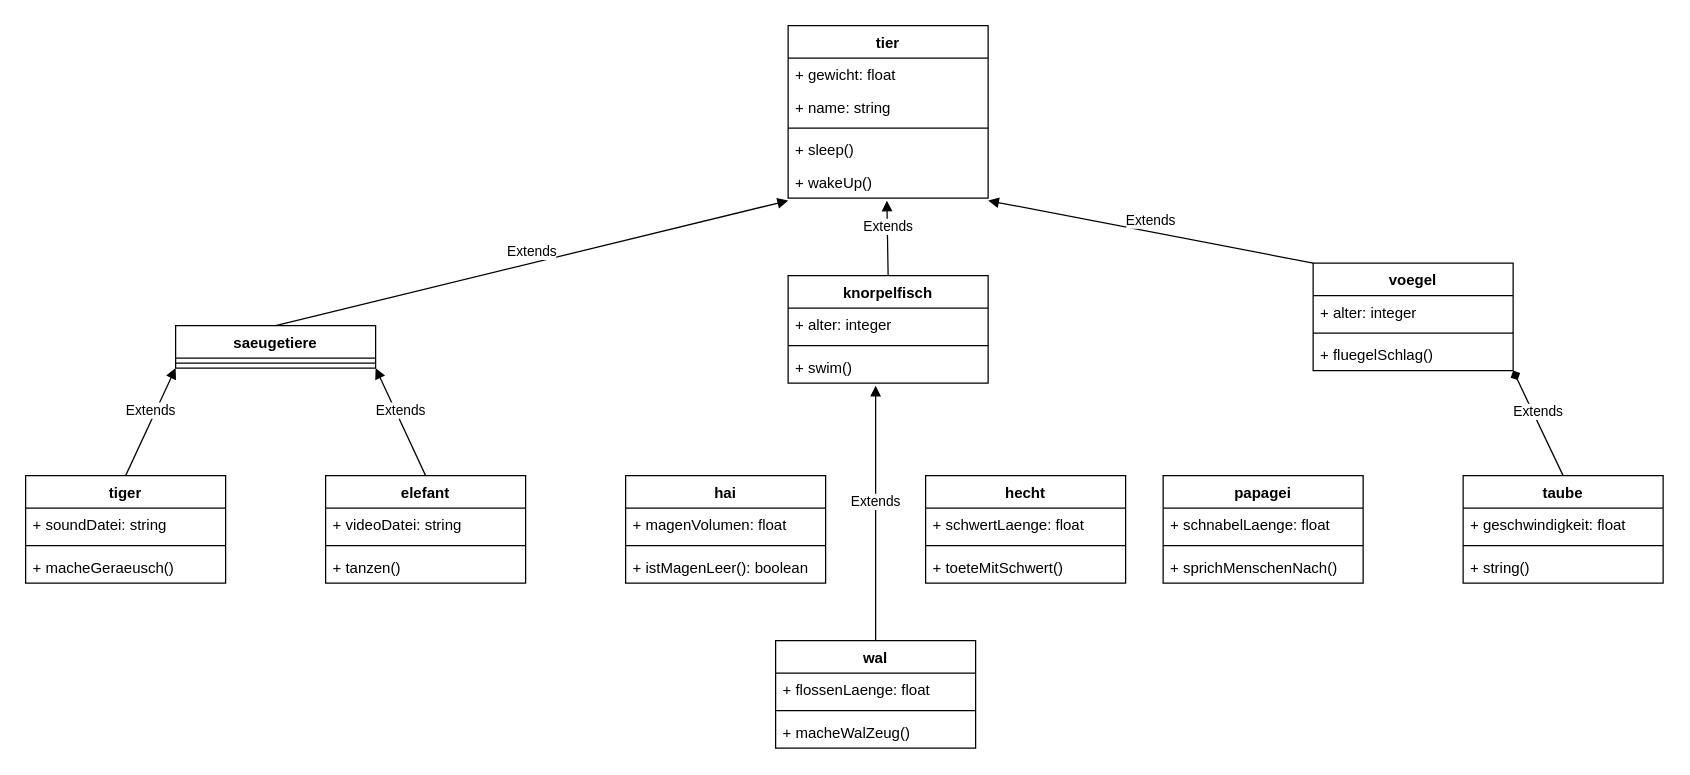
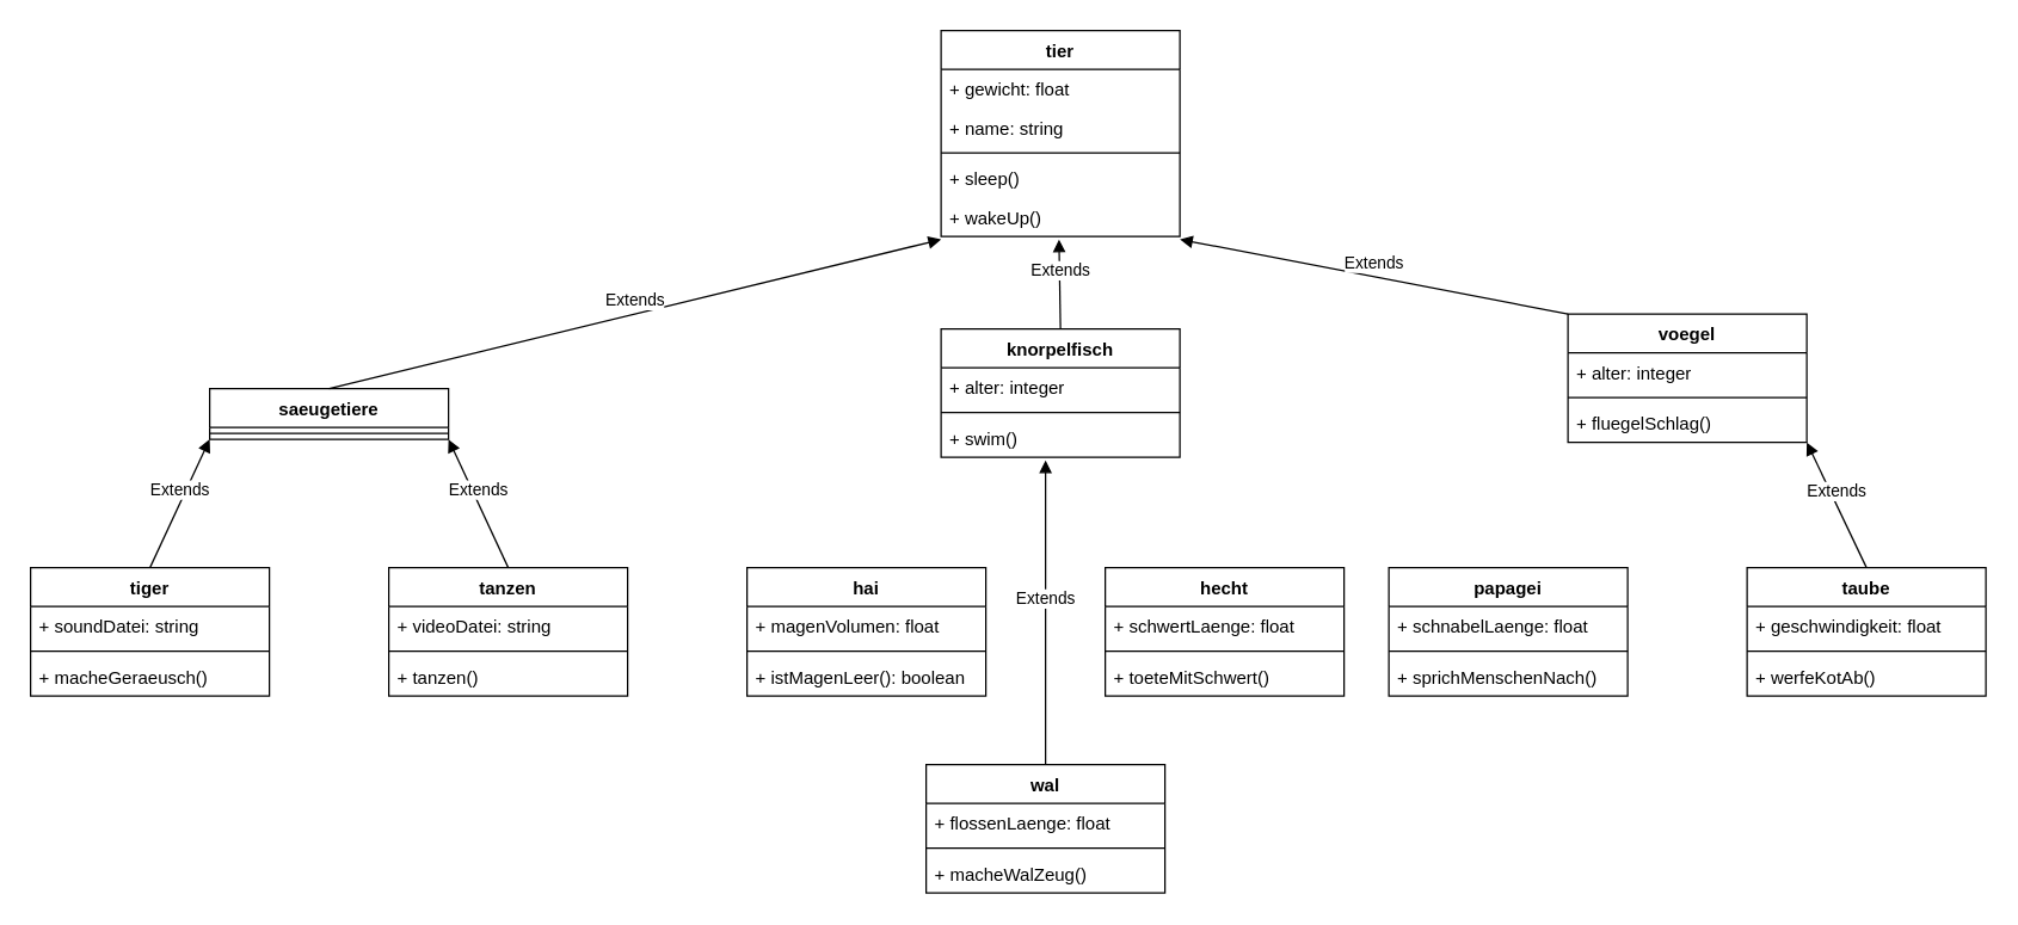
  <mxCell id="0" />
  <mxCell id="1" parent="0" />
  <mxCell id="2" value="saeugetiere" style="swimlane;fontStyle=1;align=center;verticalAlign=top;childLayout=stackLayout;horizontal=1;startSize=26;horizontalStack=0;resizeParent=1;resizeParentMax=0;resizeLast=0;collapsible=1;marginBottom=0;" vertex="1" parent="1"><mxGeometry x="140" y="260" width="160" height="34" as="geometry" /></mxCell>
  <mxCell id="3" value="" style="line;strokeWidth=1;fillColor=none;align=left;verticalAlign=middle;spacingTop=-1;spacingLeft=3;spacingRight=3;rotatable=0;labelPosition=right;points=[];portConstraint=eastwest;" vertex="1" parent="2"><mxGeometry y="26" width="160" height="8" as="geometry" /></mxCell>
  <mxCell id="4" value="tiger" style="swimlane;fontStyle=1;align=center;verticalAlign=top;childLayout=stackLayout;horizontal=1;startSize=26;horizontalStack=0;resizeParent=1;resizeParentMax=0;resizeLast=0;collapsible=1;marginBottom=0;" vertex="1" parent="1"><mxGeometry x="20" y="380" width="160" height="86" as="geometry" /></mxCell>
  <mxCell id="5" value="+ soundDatei: string" style="text;strokeColor=none;fillColor=none;align=left;verticalAlign=top;spacingLeft=4;spacingRight=4;overflow=hidden;rotatable=0;points=[[0,0.5],[1,0.5]];portConstraint=eastwest;" vertex="1" parent="4"><mxGeometry y="26" width="160" height="26" as="geometry" /></mxCell>
  <mxCell id="6" value="" style="line;strokeWidth=1;fillColor=none;align=left;verticalAlign=middle;spacingTop=-1;spacingLeft=3;spacingRight=3;rotatable=0;labelPosition=right;points=[];portConstraint=eastwest;" vertex="1" parent="4"><mxGeometry y="52" width="160" height="8" as="geometry" /></mxCell>
  <mxCell id="7" value="+ macheGeraeusch()" style="text;strokeColor=none;fillColor=none;align=left;verticalAlign=top;spacingLeft=4;spacingRight=4;overflow=hidden;rotatable=0;points=[[0,0.5],[1,0.5]];portConstraint=eastwest;" vertex="1" parent="4"><mxGeometry y="60" width="160" height="26" as="geometry" /></mxCell>
- <mxCell id="8" value="elefant" style="swimlane;fontStyle=1;align=center;verticalAlign=top;childLayout=stackLayout;horizontal=1;startSize=26;horizontalStack=0;resizeParent=1;resizeParentMax=0;resizeLast=0;collapsible=1;marginBottom=0;" vertex="1" parent="1"><mxGeometry x="260" y="380" width="160" height="86" as="geometry" /></mxCell>
+ <mxCell id="8" value="tanzen" style="swimlane;fontStyle=1;align=center;verticalAlign=top;childLayout=stackLayout;horizontal=1;startSize=26;horizontalStack=0;resizeParent=1;resizeParentMax=0;resizeLast=0;collapsible=1;marginBottom=0;" vertex="1" parent="1"><mxGeometry x="260" y="380" width="160" height="86" as="geometry" /></mxCell>
  <mxCell id="9" value="+ videoDatei: string" style="text;strokeColor=none;fillColor=none;align=left;verticalAlign=top;spacingLeft=4;spacingRight=4;overflow=hidden;rotatable=0;points=[[0,0.5],[1,0.5]];portConstraint=eastwest;" vertex="1" parent="8"><mxGeometry y="26" width="160" height="26" as="geometry" /></mxCell>
  <mxCell id="10" value="" style="line;strokeWidth=1;fillColor=none;align=left;verticalAlign=middle;spacingTop=-1;spacingLeft=3;spacingRight=3;rotatable=0;labelPosition=right;points=[];portConstraint=eastwest;" vertex="1" parent="8"><mxGeometry y="52" width="160" height="8" as="geometry" /></mxCell>
  <mxCell id="11" value="+ tanzen()" style="text;strokeColor=none;fillColor=none;align=left;verticalAlign=top;spacingLeft=4;spacingRight=4;overflow=hidden;rotatable=0;points=[[0,0.5],[1,0.5]];portConstraint=eastwest;" vertex="1" parent="8"><mxGeometry y="60" width="160" height="26" as="geometry" /></mxCell>
  <mxCell id="12" value="Extends" style="html=1;verticalAlign=bottom;endArrow=block;exitX=0.5;exitY=0;exitDx=0;exitDy=0;entryX=0;entryY=1;entryDx=0;entryDy=0;" edge="1" parent="1" source="4" target="2"><mxGeometry width="80" relative="1" as="geometry"><mxPoint x="90" y="590" as="sourcePoint" /><mxPoint x="170" y="590" as="targetPoint" /></mxGeometry></mxCell>
  <mxCell id="13" value="Extends" style="html=1;verticalAlign=bottom;endArrow=block;exitX=0.5;exitY=0;exitDx=0;exitDy=0;entryX=1;entryY=1;entryDx=0;entryDy=0;" edge="1" parent="1" source="8" target="2"><mxGeometry width="80" relative="1" as="geometry"><mxPoint x="110" y="450" as="sourcePoint" /><mxPoint x="150" y="408" as="targetPoint" /></mxGeometry></mxCell>
  <mxCell id="14" value="tier" style="swimlane;fontStyle=1;align=center;verticalAlign=top;childLayout=stackLayout;horizontal=1;startSize=26;horizontalStack=0;resizeParent=1;resizeParentMax=0;resizeLast=0;collapsible=1;marginBottom=0;" vertex="1" parent="1"><mxGeometry x="630" y="20" width="160" height="138" as="geometry" /></mxCell>
  <mxCell id="15" value="+ gewicht: float" style="text;strokeColor=none;fillColor=none;align=left;verticalAlign=top;spacingLeft=4;spacingRight=4;overflow=hidden;rotatable=0;points=[[0,0.5],[1,0.5]];portConstraint=eastwest;" vertex="1" parent="14"><mxGeometry y="26" width="160" height="26" as="geometry" /></mxCell>
  <mxCell id="16" value="+ name: string" style="text;strokeColor=none;fillColor=none;align=left;verticalAlign=top;spacingLeft=4;spacingRight=4;overflow=hidden;rotatable=0;points=[[0,0.5],[1,0.5]];portConstraint=eastwest;" vertex="1" parent="14"><mxGeometry y="52" width="160" height="26" as="geometry" /></mxCell>
  <mxCell id="17" value="" style="line;strokeWidth=1;fillColor=none;align=left;verticalAlign=middle;spacingTop=-1;spacingLeft=3;spacingRight=3;rotatable=0;labelPosition=right;points=[];portConstraint=eastwest;" vertex="1" parent="14"><mxGeometry y="78" width="160" height="8" as="geometry" /></mxCell>
  <mxCell id="18" value="+ sleep()" style="text;strokeColor=none;fillColor=none;align=left;verticalAlign=top;spacingLeft=4;spacingRight=4;overflow=hidden;rotatable=0;points=[[0,0.5],[1,0.5]];portConstraint=eastwest;" vertex="1" parent="14"><mxGeometry y="86" width="160" height="26" as="geometry" /></mxCell>
  <mxCell id="19" value="+ wakeUp()" style="text;strokeColor=none;fillColor=none;align=left;verticalAlign=top;spacingLeft=4;spacingRight=4;overflow=hidden;rotatable=0;points=[[0,0.5],[1,0.5]];portConstraint=eastwest;" vertex="1" parent="14"><mxGeometry y="112" width="160" height="26" as="geometry" /></mxCell>
  <mxCell id="20" value="hecht" style="swimlane;fontStyle=1;align=center;verticalAlign=top;childLayout=stackLayout;horizontal=1;startSize=26;horizontalStack=0;resizeParent=1;resizeParentMax=0;resizeLast=0;collapsible=1;marginBottom=0;" vertex="1" parent="1"><mxGeometry x="740" y="380" width="160" height="86" as="geometry" /></mxCell>
  <mxCell id="21" value="+ schwertLaenge: float" style="text;strokeColor=none;fillColor=none;align=left;verticalAlign=top;spacingLeft=4;spacingRight=4;overflow=hidden;rotatable=0;points=[[0,0.5],[1,0.5]];portConstraint=eastwest;" vertex="1" parent="20"><mxGeometry y="26" width="160" height="26" as="geometry" /></mxCell>
  <mxCell id="22" value="" style="line;strokeWidth=1;fillColor=none;align=left;verticalAlign=middle;spacingTop=-1;spacingLeft=3;spacingRight=3;rotatable=0;labelPosition=right;points=[];portConstraint=eastwest;" vertex="1" parent="20"><mxGeometry y="52" width="160" height="8" as="geometry" /></mxCell>
  <mxCell id="23" value="+ toeteMitSchwert()" style="text;strokeColor=none;fillColor=none;align=left;verticalAlign=top;spacingLeft=4;spacingRight=4;overflow=hidden;rotatable=0;points=[[0,0.5],[1,0.5]];portConstraint=eastwest;" vertex="1" parent="20"><mxGeometry y="60" width="160" height="26" as="geometry" /></mxCell>
  <mxCell id="24" value="hai" style="swimlane;fontStyle=1;align=center;verticalAlign=top;childLayout=stackLayout;horizontal=1;startSize=26;horizontalStack=0;resizeParent=1;resizeParentMax=0;resizeLast=0;collapsible=1;marginBottom=0;" vertex="1" parent="1"><mxGeometry x="500" y="380" width="160" height="86" as="geometry" /></mxCell>
  <mxCell id="25" value="+ magenVolumen: float" style="text;strokeColor=none;fillColor=none;align=left;verticalAlign=top;spacingLeft=4;spacingRight=4;overflow=hidden;rotatable=0;points=[[0,0.5],[1,0.5]];portConstraint=eastwest;" vertex="1" parent="24"><mxGeometry y="26" width="160" height="26" as="geometry" /></mxCell>
  <mxCell id="26" value="" style="line;strokeWidth=1;fillColor=none;align=left;verticalAlign=middle;spacingTop=-1;spacingLeft=3;spacingRight=3;rotatable=0;labelPosition=right;points=[];portConstraint=eastwest;" vertex="1" parent="24"><mxGeometry y="52" width="160" height="8" as="geometry" /></mxCell>
  <mxCell id="27" value="+ istMagenLeer(): boolean" style="text;strokeColor=none;fillColor=none;align=left;verticalAlign=top;spacingLeft=4;spacingRight=4;overflow=hidden;rotatable=0;points=[[0,0.5],[1,0.5]];portConstraint=eastwest;" vertex="1" parent="24"><mxGeometry y="60" width="160" height="26" as="geometry" /></mxCell>
  <mxCell id="28" value="voegel" style="swimlane;fontStyle=1;align=center;verticalAlign=top;childLayout=stackLayout;horizontal=1;startSize=26;horizontalStack=0;resizeParent=1;resizeParentMax=0;resizeLast=0;collapsible=1;marginBottom=0;" vertex="1" parent="1"><mxGeometry x="1050" y="210" width="160" height="86" as="geometry" /></mxCell>
  <mxCell id="29" value="+ alter: integer" style="text;strokeColor=none;fillColor=none;align=left;verticalAlign=top;spacingLeft=4;spacingRight=4;overflow=hidden;rotatable=0;points=[[0,0.5],[1,0.5]];portConstraint=eastwest;" vertex="1" parent="28"><mxGeometry y="26" width="160" height="26" as="geometry" /></mxCell>
  <mxCell id="30" value="" style="line;strokeWidth=1;fillColor=none;align=left;verticalAlign=middle;spacingTop=-1;spacingLeft=3;spacingRight=3;rotatable=0;labelPosition=right;points=[];portConstraint=eastwest;" vertex="1" parent="28"><mxGeometry y="52" width="160" height="8" as="geometry" /></mxCell>
  <mxCell id="31" value="+ fluegelSchlag()" style="text;strokeColor=none;fillColor=none;align=left;verticalAlign=top;spacingLeft=4;spacingRight=4;overflow=hidden;rotatable=0;points=[[0,0.5],[1,0.5]];portConstraint=eastwest;" vertex="1" parent="28"><mxGeometry y="60" width="160" height="26" as="geometry" /></mxCell>
  <mxCell id="32" value="taube" style="swimlane;fontStyle=1;align=center;verticalAlign=top;childLayout=stackLayout;horizontal=1;startSize=26;horizontalStack=0;resizeParent=1;resizeParentMax=0;resizeLast=0;collapsible=1;marginBottom=0;" vertex="1" parent="1"><mxGeometry x="1170" y="380" width="160" height="86" as="geometry" /></mxCell>
  <mxCell id="33" value="+ geschwindigkeit: float" style="text;strokeColor=none;fillColor=none;align=left;verticalAlign=top;spacingLeft=4;spacingRight=4;overflow=hidden;rotatable=0;points=[[0,0.5],[1,0.5]];portConstraint=eastwest;" vertex="1" parent="32"><mxGeometry y="26" width="160" height="26" as="geometry" /></mxCell>
  <mxCell id="34" value="" style="line;strokeWidth=1;fillColor=none;align=left;verticalAlign=middle;spacingTop=-1;spacingLeft=3;spacingRight=3;rotatable=0;labelPosition=right;points=[];portConstraint=eastwest;" vertex="1" parent="32"><mxGeometry y="52" width="160" height="8" as="geometry" /></mxCell>
- <mxCell id="35" value="+ string()" style="text;strokeColor=none;fillColor=none;align=left;verticalAlign=top;spacingLeft=4;spacingRight=4;overflow=hidden;rotatable=0;points=[[0,0.5],[1,0.5]];portConstraint=eastwest;" vertex="1" parent="32"><mxGeometry y="60" width="160" height="26" as="geometry" /></mxCell>
- <mxCell id="36" value="Extends" style="html=1;verticalAlign=bottom;endArrow=diamond;exitX=0.5;exitY=0;exitDx=0;exitDy=0;entryX=1;entryY=1;entryDx=0;entryDy=0;" edge="1" parent="1" source="32" target="28"><mxGeometry width="80" relative="1" as="geometry"><mxPoint x="1020" y="450" as="sourcePoint" /><mxPoint x="1060" y="408" as="targetPoint" /></mxGeometry></mxCell>
+ <mxCell id="35" value="+ werfeKotAb()" style="text;strokeColor=none;fillColor=none;align=left;verticalAlign=top;spacingLeft=4;spacingRight=4;overflow=hidden;rotatable=0;points=[[0,0.5],[1,0.5]];portConstraint=eastwest;" vertex="1" parent="32"><mxGeometry y="60" width="160" height="26" as="geometry" /></mxCell>
+ <mxCell id="36" value="Extends" style="html=1;verticalAlign=bottom;endArrow=block;exitX=0.5;exitY=0;exitDx=0;exitDy=0;entryX=1;entryY=1;entryDx=0;entryDy=0;" edge="1" parent="1" source="32" target="28"><mxGeometry width="80" relative="1" as="geometry"><mxPoint x="1020" y="450" as="sourcePoint" /><mxPoint x="1060" y="408" as="targetPoint" /></mxGeometry></mxCell>
  <mxCell id="37" value="papagei" style="swimlane;fontStyle=1;align=center;verticalAlign=top;childLayout=stackLayout;horizontal=1;startSize=26;horizontalStack=0;resizeParent=1;resizeParentMax=0;resizeLast=0;collapsible=1;marginBottom=0;" vertex="1" parent="1"><mxGeometry x="930" y="380" width="160" height="86" as="geometry" /></mxCell>
  <mxCell id="38" value="+ schnabelLaenge: float" style="text;strokeColor=none;fillColor=none;align=left;verticalAlign=top;spacingLeft=4;spacingRight=4;overflow=hidden;rotatable=0;points=[[0,0.5],[1,0.5]];portConstraint=eastwest;" vertex="1" parent="37"><mxGeometry y="26" width="160" height="26" as="geometry" /></mxCell>
  <mxCell id="39" value="" style="line;strokeWidth=1;fillColor=none;align=left;verticalAlign=middle;spacingTop=-1;spacingLeft=3;spacingRight=3;rotatable=0;labelPosition=right;points=[];portConstraint=eastwest;" vertex="1" parent="37"><mxGeometry y="52" width="160" height="8" as="geometry" /></mxCell>
  <mxCell id="40" value="+ sprichMenschenNach()" style="text;strokeColor=none;fillColor=none;align=left;verticalAlign=top;spacingLeft=4;spacingRight=4;overflow=hidden;rotatable=0;points=[[0,0.5],[1,0.5]];portConstraint=eastwest;" vertex="1" parent="37"><mxGeometry y="60" width="160" height="26" as="geometry" /></mxCell>
  <mxCell id="41" value="knorpelfisch" style="swimlane;fontStyle=1;align=center;verticalAlign=top;childLayout=stackLayout;horizontal=1;startSize=26;horizontalStack=0;resizeParent=1;resizeParentMax=0;resizeLast=0;collapsible=1;marginBottom=0;" vertex="1" parent="1"><mxGeometry x="630" y="220" width="160" height="86" as="geometry" /></mxCell>
  <mxCell id="42" value="+ alter: integer" style="text;strokeColor=none;fillColor=none;align=left;verticalAlign=top;spacingLeft=4;spacingRight=4;overflow=hidden;rotatable=0;points=[[0,0.5],[1,0.5]];portConstraint=eastwest;" vertex="1" parent="41"><mxGeometry y="26" width="160" height="26" as="geometry" /></mxCell>
  <mxCell id="43" value="" style="line;strokeWidth=1;fillColor=none;align=left;verticalAlign=middle;spacingTop=-1;spacingLeft=3;spacingRight=3;rotatable=0;labelPosition=right;points=[];portConstraint=eastwest;" vertex="1" parent="41"><mxGeometry y="52" width="160" height="8" as="geometry" /></mxCell>
  <mxCell id="44" value="+ swim()" style="text;strokeColor=none;fillColor=none;align=left;verticalAlign=top;spacingLeft=4;spacingRight=4;overflow=hidden;rotatable=0;points=[[0,0.5],[1,0.5]];portConstraint=eastwest;" vertex="1" parent="41"><mxGeometry y="60" width="160" height="26" as="geometry" /></mxCell>
  <mxCell id="45" value="Extends" style="html=1;verticalAlign=bottom;endArrow=block;exitX=0.5;exitY=0;exitDx=0;exitDy=0;" edge="1" parent="1"><mxGeometry width="80" relative="1" as="geometry"><mxPoint x="220" y="260" as="sourcePoint" /><mxPoint x="630" y="160" as="targetPoint" /></mxGeometry></mxCell>
  <mxCell id="46" value="Extends" style="html=1;verticalAlign=bottom;endArrow=block;exitX=0.5;exitY=0;exitDx=0;exitDy=0;" edge="1" parent="1" source="41"><mxGeometry width="80" relative="1" as="geometry"><mxPoint x="360" y="460" as="sourcePoint" /><mxPoint x="709" y="160" as="targetPoint" /></mxGeometry></mxCell>
  <mxCell id="47" value="Extends" style="html=1;verticalAlign=bottom;endArrow=block;exitX=0.5;exitY=0;exitDx=0;exitDy=0;" edge="1" parent="1"><mxGeometry width="80" relative="1" as="geometry"><mxPoint x="1050" y="210" as="sourcePoint" /><mxPoint x="790" y="160" as="targetPoint" /></mxGeometry></mxCell>
  <mxCell id="48" value="wal" style="swimlane;fontStyle=1;align=center;verticalAlign=top;childLayout=stackLayout;horizontal=1;startSize=26;horizontalStack=0;resizeParent=1;resizeParentMax=0;resizeLast=0;collapsible=1;marginBottom=0;" vertex="1" parent="1"><mxGeometry x="620" y="512" width="160" height="86" as="geometry" /></mxCell>
  <mxCell id="49" value="+ flossenLaenge: float" style="text;strokeColor=none;fillColor=none;align=left;verticalAlign=top;spacingLeft=4;spacingRight=4;overflow=hidden;rotatable=0;points=[[0,0.5],[1,0.5]];portConstraint=eastwest;" vertex="1" parent="48"><mxGeometry y="26" width="160" height="26" as="geometry" /></mxCell>
  <mxCell id="50" value="" style="line;strokeWidth=1;fillColor=none;align=left;verticalAlign=middle;spacingTop=-1;spacingLeft=3;spacingRight=3;rotatable=0;labelPosition=right;points=[];portConstraint=eastwest;" vertex="1" parent="48"><mxGeometry y="52" width="160" height="8" as="geometry" /></mxCell>
  <mxCell id="51" value="+ macheWalZeug()" style="text;strokeColor=none;fillColor=none;align=left;verticalAlign=top;spacingLeft=4;spacingRight=4;overflow=hidden;rotatable=0;points=[[0,0.5],[1,0.5]];portConstraint=eastwest;" vertex="1" parent="48"><mxGeometry y="60" width="160" height="26" as="geometry" /></mxCell>
  <mxCell id="52" value="Extends" style="html=1;verticalAlign=bottom;endArrow=block;exitX=0.5;exitY=0;exitDx=0;exitDy=0;" edge="1" parent="1" source="48"><mxGeometry width="80" relative="1" as="geometry"><mxPoint x="720" y="230" as="sourcePoint" /><mxPoint x="700" y="308" as="targetPoint" /></mxGeometry></mxCell>
